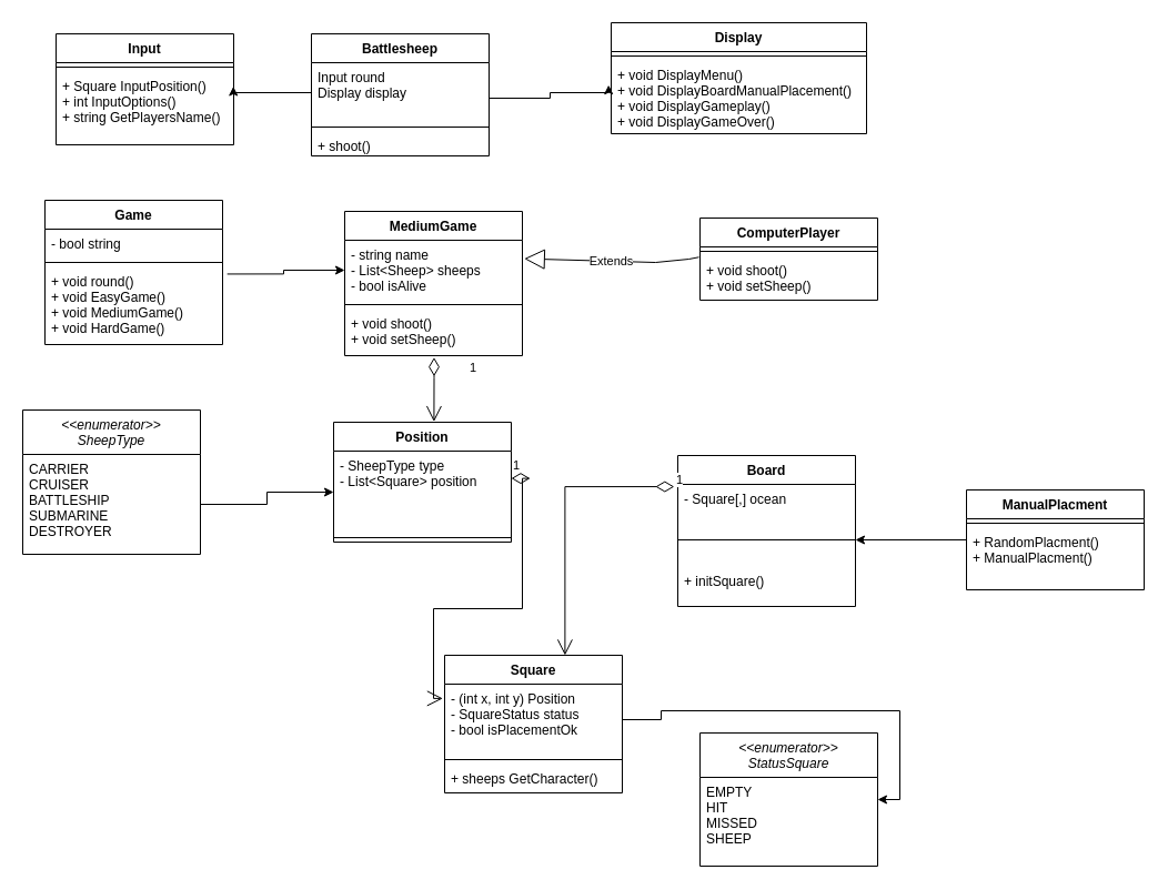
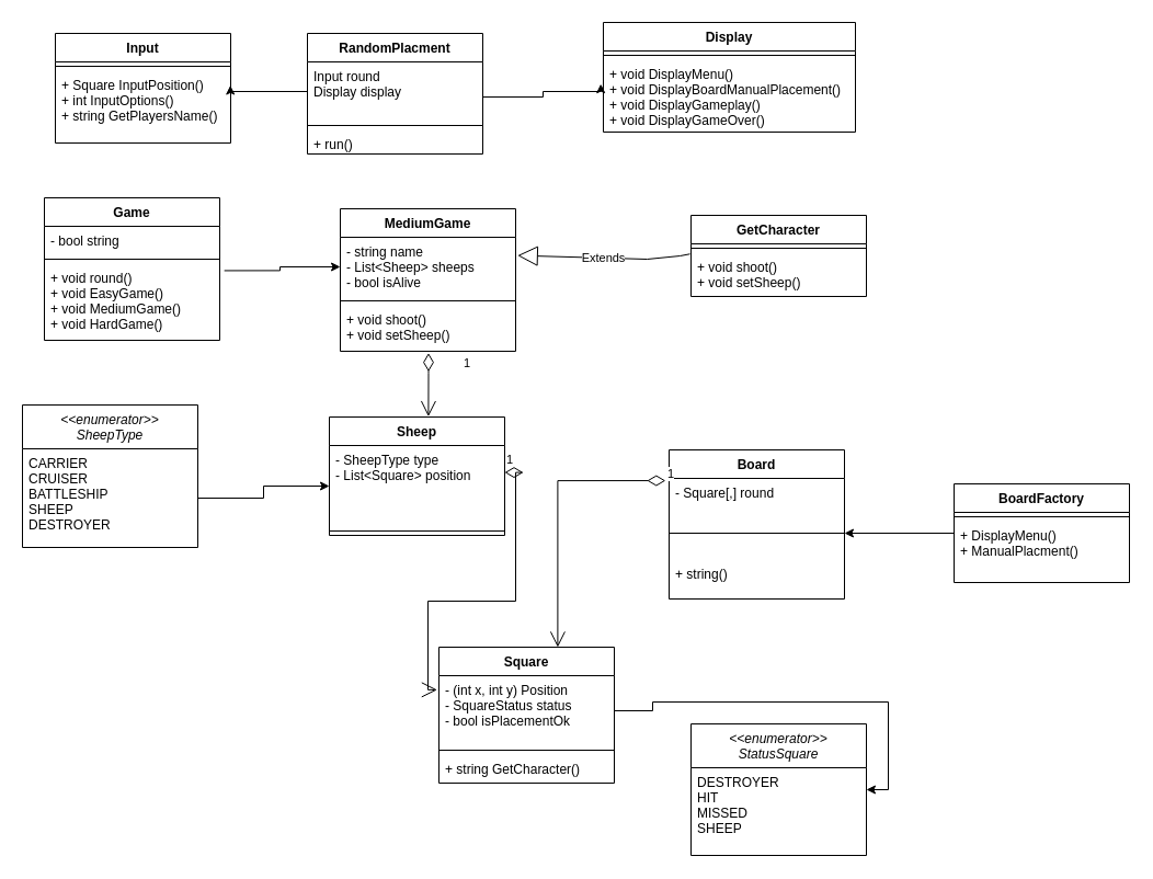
  <mxCell id="0" />
  <mxCell id="1" parent="0" />
- <mxCell id="2" value="Battlesheep" style="swimlane;fontStyle=1;align=center;verticalAlign=top;childLayout=stackLayout;horizontal=1;startSize=26;horizontalStack=0;resizeParent=1;resizeParentMax=0;resizeLast=0;collapsible=1;marginBottom=0;" vertex="1" parent="1"><mxGeometry x="280" y="30" width="160" height="110" as="geometry" /></mxCell>
+ <mxCell id="2" value="RandomPlacment" style="swimlane;fontStyle=1;align=center;verticalAlign=top;childLayout=stackLayout;horizontal=1;startSize=26;horizontalStack=0;resizeParent=1;resizeParentMax=0;resizeLast=0;collapsible=1;marginBottom=0;" vertex="1" parent="1"><mxGeometry x="280" y="30" width="160" height="110" as="geometry" /></mxCell>
  <mxCell id="3" value="Input round&#10;Display display" style="text;strokeColor=none;fillColor=none;align=left;verticalAlign=top;spacingLeft=4;spacingRight=4;overflow=hidden;rotatable=0;points=[[0,0.5],[1,0.5]];portConstraint=eastwest;" vertex="1" parent="2"><mxGeometry y="26" width="160" height="54" as="geometry" /></mxCell>
  <mxCell id="4" value="" style="line;strokeWidth=1;fillColor=none;align=left;verticalAlign=middle;spacingTop=-1;spacingLeft=3;spacingRight=3;rotatable=0;labelPosition=right;points=[];portConstraint=eastwest;" vertex="1" parent="2"><mxGeometry y="80" width="160" height="8" as="geometry" /></mxCell>
- <mxCell id="5" value="+ shoot()" style="text;strokeColor=none;fillColor=none;align=left;verticalAlign=top;spacingLeft=4;spacingRight=4;overflow=hidden;rotatable=0;points=[[0,0.5],[1,0.5]];portConstraint=eastwest;" vertex="1" parent="2"><mxGeometry y="88" width="160" height="22" as="geometry" /></mxCell>
+ <mxCell id="5" value="+ run()" style="text;strokeColor=none;fillColor=none;align=left;verticalAlign=top;spacingLeft=4;spacingRight=4;overflow=hidden;rotatable=0;points=[[0,0.5],[1,0.5]];portConstraint=eastwest;" vertex="1" parent="2"><mxGeometry y="88" width="160" height="22" as="geometry" /></mxCell>
  <mxCell id="6" value="Display" style="swimlane;fontStyle=1;align=center;verticalAlign=top;childLayout=stackLayout;horizontal=1;startSize=26;horizontalStack=0;resizeParent=1;resizeParentMax=0;resizeLast=0;collapsible=1;marginBottom=0;" vertex="1" parent="1"><mxGeometry x="550" y="20" width="230" height="100" as="geometry" /></mxCell>
  <mxCell id="7" value="" style="line;strokeWidth=1;fillColor=none;align=left;verticalAlign=middle;spacingTop=-1;spacingLeft=3;spacingRight=3;rotatable=0;labelPosition=right;points=[];portConstraint=eastwest;" vertex="1" parent="6"><mxGeometry y="26" width="230" height="8" as="geometry" /></mxCell>
  <mxCell id="8" value="+ void DisplayMenu()&#10;+ void DisplayBoardManualPlacement()&#10;+ void DisplayGameplay()&#10;+ void DisplayGameOver()&#10;" style="text;strokeColor=none;fillColor=none;align=left;verticalAlign=top;spacingLeft=4;spacingRight=4;overflow=hidden;rotatable=0;points=[[0,0.5],[1,0.5]];portConstraint=eastwest;" vertex="1" parent="6"><mxGeometry y="34" width="230" height="66" as="geometry" /></mxCell>
  <mxCell id="9" value="" style="edgeStyle=orthogonalEdgeStyle;rounded=0;orthogonalLoop=1;jettySize=auto;html=1;entryX=0.998;entryY=0.204;entryDx=0;entryDy=0;entryPerimeter=0;exitX=0;exitY=0.5;exitDx=0;exitDy=0;" edge="1" parent="1" source="3" target="12"><mxGeometry relative="1" as="geometry"><mxPoint x="240" y="120" as="sourcePoint" /><Array as="points"><mxPoint x="210" y="83" /></Array></mxGeometry></mxCell>
  <mxCell id="10" value="Input" style="swimlane;fontStyle=1;align=center;verticalAlign=top;childLayout=stackLayout;horizontal=1;startSize=26;horizontalStack=0;resizeParent=1;resizeParentMax=0;resizeLast=0;collapsible=1;marginBottom=0;" vertex="1" parent="1"><mxGeometry x="50" y="30" width="160" height="100" as="geometry" /></mxCell>
  <mxCell id="11" value="" style="line;strokeWidth=1;fillColor=none;align=left;verticalAlign=middle;spacingTop=-1;spacingLeft=3;spacingRight=3;rotatable=0;labelPosition=right;points=[];portConstraint=eastwest;" vertex="1" parent="10"><mxGeometry y="26" width="160" height="8" as="geometry" /></mxCell>
  <mxCell id="12" value="+ Square InputPosition()&#10;+ int InputOptions()&#10;+ string GetPlayersName()&#10;" style="text;strokeColor=none;fillColor=none;align=left;verticalAlign=top;spacingLeft=4;spacingRight=4;overflow=hidden;rotatable=0;points=[[0,0.5],[1,0.5]];portConstraint=eastwest;" vertex="1" parent="10"><mxGeometry y="34" width="160" height="66" as="geometry" /></mxCell>
  <mxCell id="13" value="" style="edgeStyle=orthogonalEdgeStyle;rounded=0;orthogonalLoop=1;jettySize=auto;html=1;exitX=1;exitY=0.5;exitDx=0;exitDy=0;entryX=-0.01;entryY=0.335;entryDx=0;entryDy=0;entryPerimeter=0;" edge="1" parent="1" source="3" target="8"><mxGeometry relative="1" as="geometry"><mxPoint x="500" y="70" as="sourcePoint" /><mxPoint x="470" y="120" as="targetPoint" /><Array as="points"><mxPoint x="440" y="88" /><mxPoint x="495" y="88" /><mxPoint x="495" y="83" /><mxPoint x="548" y="83" /></Array></mxGeometry></mxCell>
  <mxCell id="14" value="Game" style="swimlane;fontStyle=1;align=center;verticalAlign=top;childLayout=stackLayout;horizontal=1;startSize=26;horizontalStack=0;resizeParent=1;resizeParentMax=0;resizeLast=0;collapsible=1;marginBottom=0;" vertex="1" parent="1"><mxGeometry x="40" y="180" width="160" height="130" as="geometry" /></mxCell>
  <mxCell id="15" value="- bool string" style="text;strokeColor=none;fillColor=none;align=left;verticalAlign=top;spacingLeft=4;spacingRight=4;overflow=hidden;rotatable=0;points=[[0,0.5],[1,0.5]];portConstraint=eastwest;" vertex="1" parent="14"><mxGeometry y="26" width="160" height="26" as="geometry" /></mxCell>
  <mxCell id="16" value="" style="line;strokeWidth=1;fillColor=none;align=left;verticalAlign=middle;spacingTop=-1;spacingLeft=3;spacingRight=3;rotatable=0;labelPosition=right;points=[];portConstraint=eastwest;" vertex="1" parent="14"><mxGeometry y="52" width="160" height="8" as="geometry" /></mxCell>
  <mxCell id="17" value="+ void round()&#10;+ void EasyGame()&#10;+ void MediumGame()&#10;+ void HardGame()" style="text;strokeColor=none;fillColor=none;align=left;verticalAlign=top;spacingLeft=4;spacingRight=4;overflow=hidden;rotatable=0;points=[[0,0.5],[1,0.5]];portConstraint=eastwest;" vertex="1" parent="14"><mxGeometry y="60" width="160" height="70" as="geometry" /></mxCell>
  <mxCell id="18" value="" style="edgeStyle=orthogonalEdgeStyle;rounded=0;orthogonalLoop=1;jettySize=auto;html=1;exitX=1.026;exitY=0.092;exitDx=0;exitDy=0;exitPerimeter=0;entryX=0;entryY=0.5;entryDx=0;entryDy=0;" edge="1" parent="1" source="17" target="20"><mxGeometry relative="1" as="geometry"><mxPoint x="240" y="330" as="targetPoint" /></mxGeometry></mxCell>
  <mxCell id="19" value="MediumGame" style="swimlane;fontStyle=1;align=center;verticalAlign=top;childLayout=stackLayout;horizontal=1;startSize=26;horizontalStack=0;resizeParent=1;resizeParentMax=0;resizeLast=0;collapsible=1;marginBottom=0;" vertex="1" parent="1"><mxGeometry x="310" y="190" width="160" height="130" as="geometry" /></mxCell>
  <mxCell id="20" value="- string name&#10;- List&lt;Sheep&gt; sheeps&#10;- bool isAlive" style="text;strokeColor=none;fillColor=none;align=left;verticalAlign=top;spacingLeft=4;spacingRight=4;overflow=hidden;rotatable=0;points=[[0,0.5],[1,0.5]];portConstraint=eastwest;" vertex="1" parent="19"><mxGeometry y="26" width="160" height="54" as="geometry" /></mxCell>
  <mxCell id="21" value="" style="line;strokeWidth=1;fillColor=none;align=left;verticalAlign=middle;spacingTop=-1;spacingLeft=3;spacingRight=3;rotatable=0;labelPosition=right;points=[];portConstraint=eastwest;" vertex="1" parent="19"><mxGeometry y="80" width="160" height="8" as="geometry" /></mxCell>
  <mxCell id="22" value="+ void shoot()&#10;+ void setSheep()" style="text;strokeColor=none;fillColor=none;align=left;verticalAlign=top;spacingLeft=4;spacingRight=4;overflow=hidden;rotatable=0;points=[[0,0.5],[1,0.5]];portConstraint=eastwest;" vertex="1" parent="19"><mxGeometry y="88" width="160" height="42" as="geometry" /></mxCell>
- <mxCell id="23" value="ComputerPlayer" style="swimlane;fontStyle=1;align=center;verticalAlign=top;childLayout=stackLayout;horizontal=1;startSize=26;horizontalStack=0;resizeParent=1;resizeParentMax=0;resizeLast=0;collapsible=1;marginBottom=0;" vertex="1" parent="1"><mxGeometry x="630" y="196" width="160" height="74" as="geometry" /></mxCell>
+ <mxCell id="23" value="GetCharacter" style="swimlane;fontStyle=1;align=center;verticalAlign=top;childLayout=stackLayout;horizontal=1;startSize=26;horizontalStack=0;resizeParent=1;resizeParentMax=0;resizeLast=0;collapsible=1;marginBottom=0;" vertex="1" parent="1"><mxGeometry x="630" y="196" width="160" height="74" as="geometry" /></mxCell>
  <mxCell id="24" value="" style="line;strokeWidth=1;fillColor=none;align=left;verticalAlign=middle;spacingTop=-1;spacingLeft=3;spacingRight=3;rotatable=0;labelPosition=right;points=[];portConstraint=eastwest;" vertex="1" parent="23"><mxGeometry y="26" width="160" height="8" as="geometry" /></mxCell>
  <mxCell id="25" value="+ void shoot()&#10;+ void setSheep()" style="text;strokeColor=none;fillColor=none;align=left;verticalAlign=top;spacingLeft=4;spacingRight=4;overflow=hidden;rotatable=0;points=[[0,0.5],[1,0.5]];portConstraint=eastwest;" vertex="1" parent="23"><mxGeometry y="34" width="160" height="40" as="geometry" /></mxCell>
  <mxCell id="26" value="Extends" style="endArrow=block;endSize=16;endFill=0;html=1;rounded=0;entryX=1.011;entryY=0.308;entryDx=0;entryDy=0;entryPerimeter=0;exitX=-0.006;exitY=0.032;exitDx=0;exitDy=0;exitPerimeter=0;" edge="1" parent="1" source="25" target="20"><mxGeometry width="160" relative="1" as="geometry"><mxPoint x="630" y="196" as="sourcePoint" /><mxPoint x="390" y="440" as="targetPoint" /><Array as="points"><mxPoint x="620" y="233" /><mxPoint x="590" y="236" /></Array></mxGeometry></mxCell>
- <mxCell id="27" value="Position" style="swimlane;fontStyle=1;align=center;verticalAlign=top;childLayout=stackLayout;horizontal=1;startSize=26;horizontalStack=0;resizeParent=1;resizeParentMax=0;resizeLast=0;collapsible=1;marginBottom=0;" vertex="1" parent="1"><mxGeometry x="300" y="380" width="160" height="108" as="geometry" /></mxCell>
+ <mxCell id="27" value="Sheep" style="swimlane;fontStyle=1;align=center;verticalAlign=top;childLayout=stackLayout;horizontal=1;startSize=26;horizontalStack=0;resizeParent=1;resizeParentMax=0;resizeLast=0;collapsible=1;marginBottom=0;" vertex="1" parent="1"><mxGeometry x="300" y="380" width="160" height="108" as="geometry" /></mxCell>
  <mxCell id="28" value="- SheepType type&#10;- List&lt;Square&gt; position&#10;" style="text;strokeColor=none;fillColor=none;align=left;verticalAlign=top;spacingLeft=4;spacingRight=4;overflow=hidden;rotatable=0;points=[[0,0.5],[1,0.5]];portConstraint=eastwest;" vertex="1" parent="27"><mxGeometry y="26" width="160" height="74" as="geometry" /></mxCell>
  <mxCell id="29" value="" style="line;strokeWidth=1;fillColor=none;align=left;verticalAlign=middle;spacingTop=-1;spacingLeft=3;spacingRight=3;rotatable=0;labelPosition=right;points=[];portConstraint=eastwest;" vertex="1" parent="27"><mxGeometry y="100" width="160" height="8" as="geometry" /></mxCell>
  <mxCell id="30" value="&lt;&lt;enumerator&gt;&gt;&#10;SheepType" style="swimlane;fontStyle=2;align=center;verticalAlign=top;childLayout=stackLayout;horizontal=1;startSize=40;horizontalStack=0;resizeParent=1;resizeParentMax=0;resizeLast=0;collapsible=1;marginBottom=0;" vertex="1" parent="1"><mxGeometry x="20" y="369" width="160" height="130" as="geometry" /></mxCell>
- <mxCell id="31" value="CARRIER&#10;CRUISER&#10;BATTLESHIP&#10;SUBMARINE&#10;DESTROYER" style="text;strokeColor=none;fillColor=none;align=left;verticalAlign=top;spacingLeft=4;spacingRight=4;overflow=hidden;rotatable=0;points=[[0,0.5],[1,0.5]];portConstraint=eastwest;" vertex="1" parent="30"><mxGeometry y="40" width="160" height="90" as="geometry" /></mxCell>
+ <mxCell id="31" value="CARRIER&#10;CRUISER&#10;BATTLESHIP&#10;SHEEP&#10;DESTROYER" style="text;strokeColor=none;fillColor=none;align=left;verticalAlign=top;spacingLeft=4;spacingRight=4;overflow=hidden;rotatable=0;points=[[0,0.5],[1,0.5]];portConstraint=eastwest;" vertex="1" parent="30"><mxGeometry y="40" width="160" height="90" as="geometry" /></mxCell>
  <mxCell id="32" style="edgeStyle=orthogonalEdgeStyle;rounded=0;orthogonalLoop=1;jettySize=auto;html=1;exitX=1;exitY=0.5;exitDx=0;exitDy=0;entryX=0;entryY=0.5;entryDx=0;entryDy=0;" edge="1" parent="1" source="31" target="28"><mxGeometry relative="1" as="geometry" /></mxCell>
  <mxCell id="33" value="1" style="endArrow=open;html=1;endSize=12;startArrow=diamondThin;startSize=14;startFill=0;edgeStyle=orthogonalEdgeStyle;align=left;verticalAlign=bottom;rounded=0;exitX=0.503;exitY=1.039;exitDx=0;exitDy=0;exitPerimeter=0;entryX=0.565;entryY=-0.004;entryDx=0;entryDy=0;entryPerimeter=0;" edge="1" parent="1" source="22" target="27"><mxGeometry x="-0.367" y="30" relative="1" as="geometry"><mxPoint x="280" y="340" as="sourcePoint" /><mxPoint x="440" y="340" as="targetPoint" /><Array as="points"><mxPoint x="390" y="340" /><mxPoint x="390" y="340" /></Array><mxPoint as="offset" /></mxGeometry></mxCell>
  <mxCell id="34" value="Square" style="swimlane;fontStyle=1;align=center;verticalAlign=top;childLayout=stackLayout;horizontal=1;startSize=26;horizontalStack=0;resizeParent=1;resizeParentMax=0;resizeLast=0;collapsible=1;marginBottom=0;" vertex="1" parent="1"><mxGeometry x="400" y="590" width="160" height="124" as="geometry" /></mxCell>
  <mxCell id="35" value="- (int x, int y) Position&#10;- SquareStatus status&#10;- bool isPlacementOk" style="text;strokeColor=none;fillColor=none;align=left;verticalAlign=top;spacingLeft=4;spacingRight=4;overflow=hidden;rotatable=0;points=[[0,0.5],[1,0.5]];portConstraint=eastwest;" vertex="1" parent="34"><mxGeometry y="26" width="160" height="64" as="geometry" /></mxCell>
  <mxCell id="36" value="" style="line;strokeWidth=1;fillColor=none;align=left;verticalAlign=middle;spacingTop=-1;spacingLeft=3;spacingRight=3;rotatable=0;labelPosition=right;points=[];portConstraint=eastwest;" vertex="1" parent="34"><mxGeometry y="90" width="160" height="8" as="geometry" /></mxCell>
- <mxCell id="37" value="+ sheeps GetCharacter()" style="text;strokeColor=none;fillColor=none;align=left;verticalAlign=top;spacingLeft=4;spacingRight=4;overflow=hidden;rotatable=0;points=[[0,0.5],[1,0.5]];portConstraint=eastwest;" vertex="1" parent="34"><mxGeometry y="98" width="160" height="26" as="geometry" /></mxCell>
+ <mxCell id="37" value="+ string GetCharacter()" style="text;strokeColor=none;fillColor=none;align=left;verticalAlign=top;spacingLeft=4;spacingRight=4;overflow=hidden;rotatable=0;points=[[0,0.5],[1,0.5]];portConstraint=eastwest;" vertex="1" parent="34"><mxGeometry y="98" width="160" height="26" as="geometry" /></mxCell>
  <mxCell id="38" value="1" style="endArrow=open;html=1;endSize=12;startArrow=diamondThin;startSize=14;startFill=0;edgeStyle=orthogonalEdgeStyle;align=left;verticalAlign=bottom;rounded=0;exitX=1;exitY=0.332;exitDx=0;exitDy=0;exitPerimeter=0;entryX=-0.01;entryY=0.202;entryDx=0;entryDy=0;entryPerimeter=0;" edge="1" parent="1" source="28" target="35"><mxGeometry x="-1" y="3" relative="1" as="geometry"><mxPoint x="280" y="410" as="sourcePoint" /><mxPoint x="540" y="431" as="targetPoint" /></mxGeometry></mxCell>
  <mxCell id="39" value="&lt;&lt;enumerator&gt;&gt;&#10;StatusSquare" style="swimlane;fontStyle=2;align=center;verticalAlign=top;childLayout=stackLayout;horizontal=1;startSize=40;horizontalStack=0;resizeParent=1;resizeParentMax=0;resizeLast=0;collapsible=1;marginBottom=0;" vertex="1" parent="1"><mxGeometry x="630" y="660" width="160" height="120" as="geometry" /></mxCell>
- <mxCell id="40" value="EMPTY&#10;HIT&#10;MISSED&#10;SHEEP" style="text;strokeColor=none;fillColor=none;align=left;verticalAlign=top;spacingLeft=4;spacingRight=4;overflow=hidden;rotatable=0;points=[[0,0.5],[1,0.5]];portConstraint=eastwest;" vertex="1" parent="39"><mxGeometry y="40" width="160" height="80" as="geometry" /></mxCell>
+ <mxCell id="40" value="DESTROYER&#10;HIT&#10;MISSED&#10;SHEEP" style="text;strokeColor=none;fillColor=none;align=left;verticalAlign=top;spacingLeft=4;spacingRight=4;overflow=hidden;rotatable=0;points=[[0,0.5],[1,0.5]];portConstraint=eastwest;" vertex="1" parent="39"><mxGeometry y="40" width="160" height="80" as="geometry" /></mxCell>
  <mxCell id="41" style="edgeStyle=orthogonalEdgeStyle;rounded=0;orthogonalLoop=1;jettySize=auto;html=1;exitX=1;exitY=0.5;exitDx=0;exitDy=0;entryX=1;entryY=0.5;entryDx=0;entryDy=0;" edge="1" parent="1" source="35" target="39"><mxGeometry relative="1" as="geometry" /></mxCell>
  <mxCell id="42" value="Board" style="swimlane;fontStyle=1;align=center;verticalAlign=top;childLayout=stackLayout;horizontal=1;startSize=26;horizontalStack=0;resizeParent=1;resizeParentMax=0;resizeLast=0;collapsible=1;marginBottom=0;" vertex="1" parent="1"><mxGeometry x="610" y="410" width="160" height="136" as="geometry" /></mxCell>
- <mxCell id="43" value="- Square[,] ocean&#10;" style="text;strokeColor=none;fillColor=none;align=left;verticalAlign=top;spacingLeft=4;spacingRight=4;overflow=hidden;rotatable=0;points=[[0,0.5],[1,0.5]];portConstraint=eastwest;" vertex="1" parent="42"><mxGeometry y="26" width="160" height="26" as="geometry" /></mxCell>
+ <mxCell id="43" value="- Square[,] round&#10;" style="text;strokeColor=none;fillColor=none;align=left;verticalAlign=top;spacingLeft=4;spacingRight=4;overflow=hidden;rotatable=0;points=[[0,0.5],[1,0.5]];portConstraint=eastwest;" vertex="1" parent="42"><mxGeometry y="26" width="160" height="26" as="geometry" /></mxCell>
  <mxCell id="44" value="" style="line;strokeWidth=1;fillColor=none;align=left;verticalAlign=middle;spacingTop=-1;spacingLeft=3;spacingRight=3;rotatable=0;labelPosition=right;points=[];portConstraint=eastwest;" vertex="1" parent="42"><mxGeometry y="52" width="160" height="48" as="geometry" /></mxCell>
- <mxCell id="45" value="+ initSquare()" style="text;strokeColor=none;fillColor=none;align=left;verticalAlign=top;spacingLeft=4;spacingRight=4;overflow=hidden;rotatable=0;points=[[0,0.5],[1,0.5]];portConstraint=eastwest;" vertex="1" parent="42"><mxGeometry y="100" width="160" height="36" as="geometry" /></mxCell>
+ <mxCell id="45" value="+ string()" style="text;strokeColor=none;fillColor=none;align=left;verticalAlign=top;spacingLeft=4;spacingRight=4;overflow=hidden;rotatable=0;points=[[0,0.5],[1,0.5]];portConstraint=eastwest;" vertex="1" parent="42"><mxGeometry y="100" width="160" height="36" as="geometry" /></mxCell>
  <mxCell id="46" value="1" style="endArrow=open;html=1;endSize=12;startArrow=diamondThin;startSize=14;startFill=0;edgeStyle=orthogonalEdgeStyle;align=left;verticalAlign=bottom;rounded=0;exitX=-0.02;exitY=0.079;exitDx=0;exitDy=0;exitPerimeter=0;entryX=-0.01;entryY=0.202;entryDx=0;entryDy=0;entryPerimeter=0;" edge="1" parent="1" source="43"><mxGeometry x="-1" y="3" relative="1" as="geometry"><mxPoint x="570" y="391.638" as="sourcePoint" /><mxPoint x="508.4" y="589.998" as="targetPoint" /><Array as="points"><mxPoint x="508" y="438" /></Array></mxGeometry></mxCell>
  <mxCell id="47" value="" style="edgeStyle=orthogonalEdgeStyle;rounded=0;orthogonalLoop=1;jettySize=auto;html=1;" edge="1" parent="1" source="48" target="44"><mxGeometry relative="1" as="geometry" /></mxCell>
- <mxCell id="48" value="ManualPlacment" style="swimlane;fontStyle=1;align=center;verticalAlign=top;childLayout=stackLayout;horizontal=1;startSize=26;horizontalStack=0;resizeParent=1;resizeParentMax=0;resizeLast=0;collapsible=1;marginBottom=0;" vertex="1" parent="1"><mxGeometry x="870" y="441" width="160" height="90" as="geometry" /></mxCell>
+ <mxCell id="48" value="BoardFactory" style="swimlane;fontStyle=1;align=center;verticalAlign=top;childLayout=stackLayout;horizontal=1;startSize=26;horizontalStack=0;resizeParent=1;resizeParentMax=0;resizeLast=0;collapsible=1;marginBottom=0;" vertex="1" parent="1"><mxGeometry x="870" y="441" width="160" height="90" as="geometry" /></mxCell>
  <mxCell id="49" value="" style="line;strokeWidth=1;fillColor=none;align=left;verticalAlign=middle;spacingTop=-1;spacingLeft=3;spacingRight=3;rotatable=0;labelPosition=right;points=[];portConstraint=eastwest;" vertex="1" parent="48"><mxGeometry y="26" width="160" height="8" as="geometry" /></mxCell>
- <mxCell id="50" value="+ RandomPlacment()&#10;+ ManualPlacment()" style="text;strokeColor=none;fillColor=none;align=left;verticalAlign=top;spacingLeft=4;spacingRight=4;overflow=hidden;rotatable=0;points=[[0,0.5],[1,0.5]];portConstraint=eastwest;" vertex="1" parent="48"><mxGeometry y="34" width="160" height="56" as="geometry" /></mxCell>
+ <mxCell id="50" value="+ DisplayMenu()&#10;+ ManualPlacment()" style="text;strokeColor=none;fillColor=none;align=left;verticalAlign=top;spacingLeft=4;spacingRight=4;overflow=hidden;rotatable=0;points=[[0,0.5],[1,0.5]];portConstraint=eastwest;" vertex="1" parent="48"><mxGeometry y="34" width="160" height="56" as="geometry" /></mxCell>
